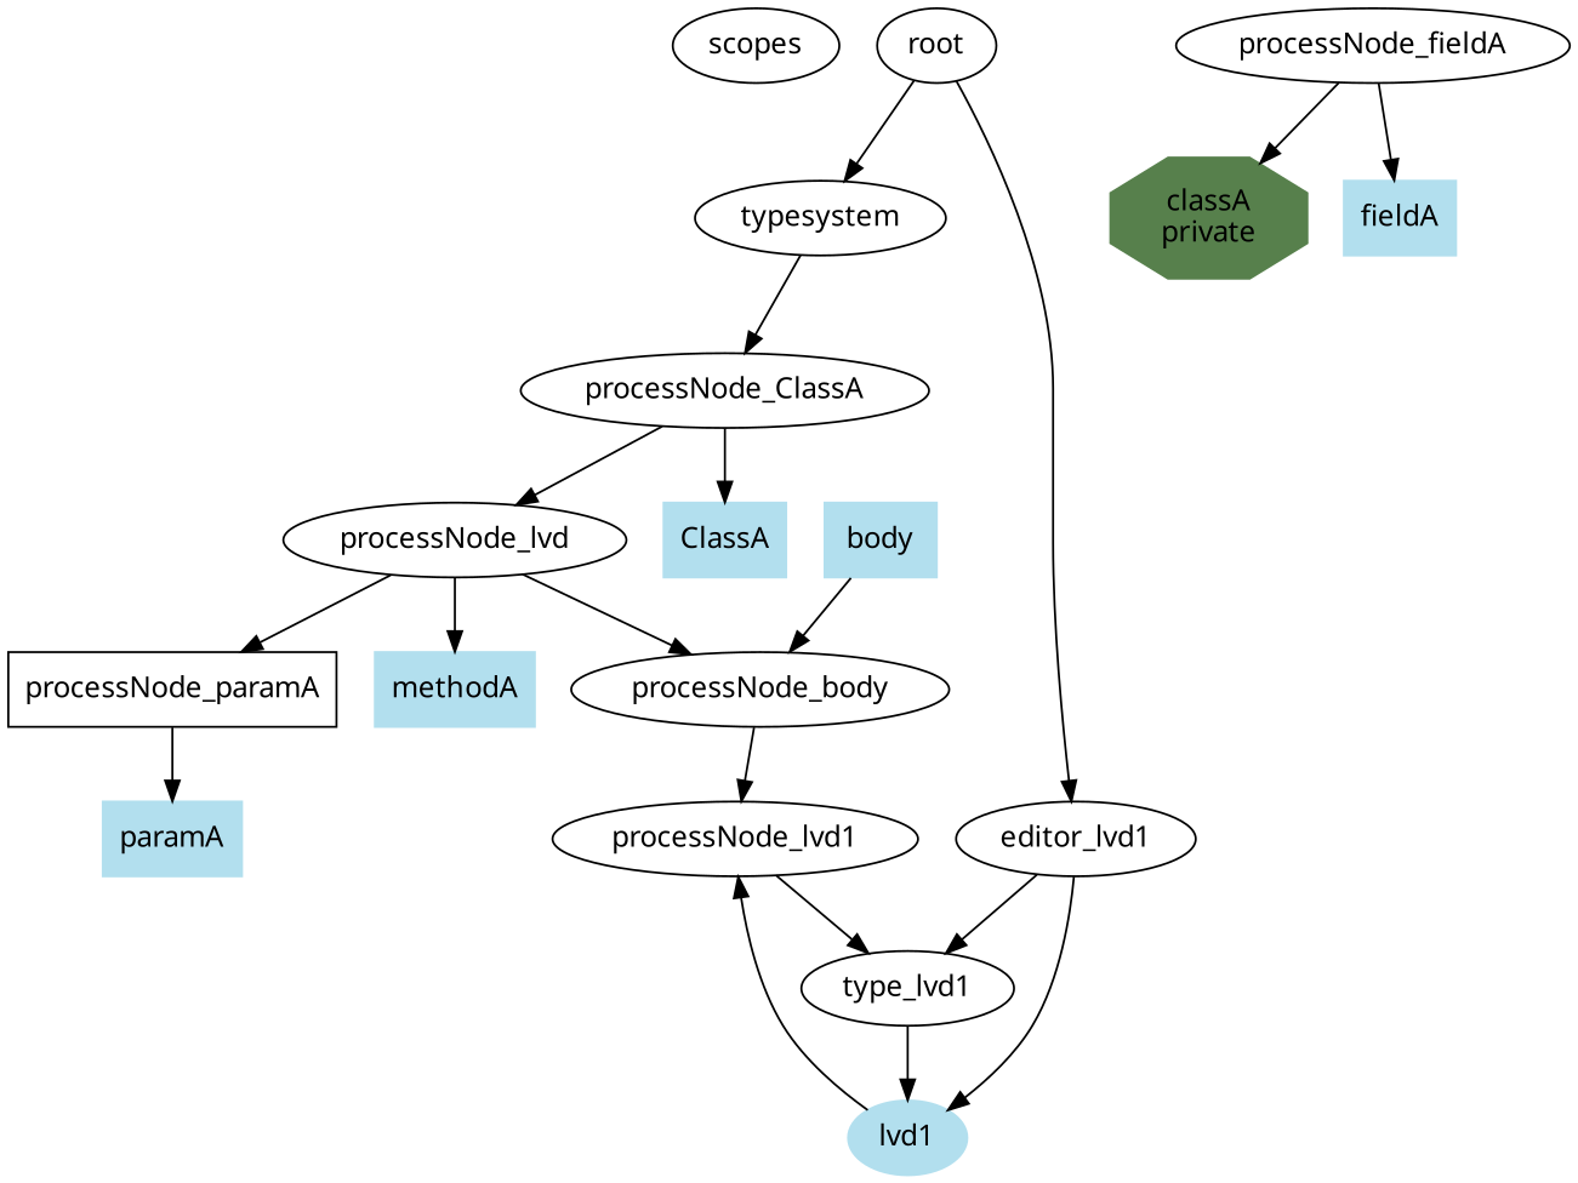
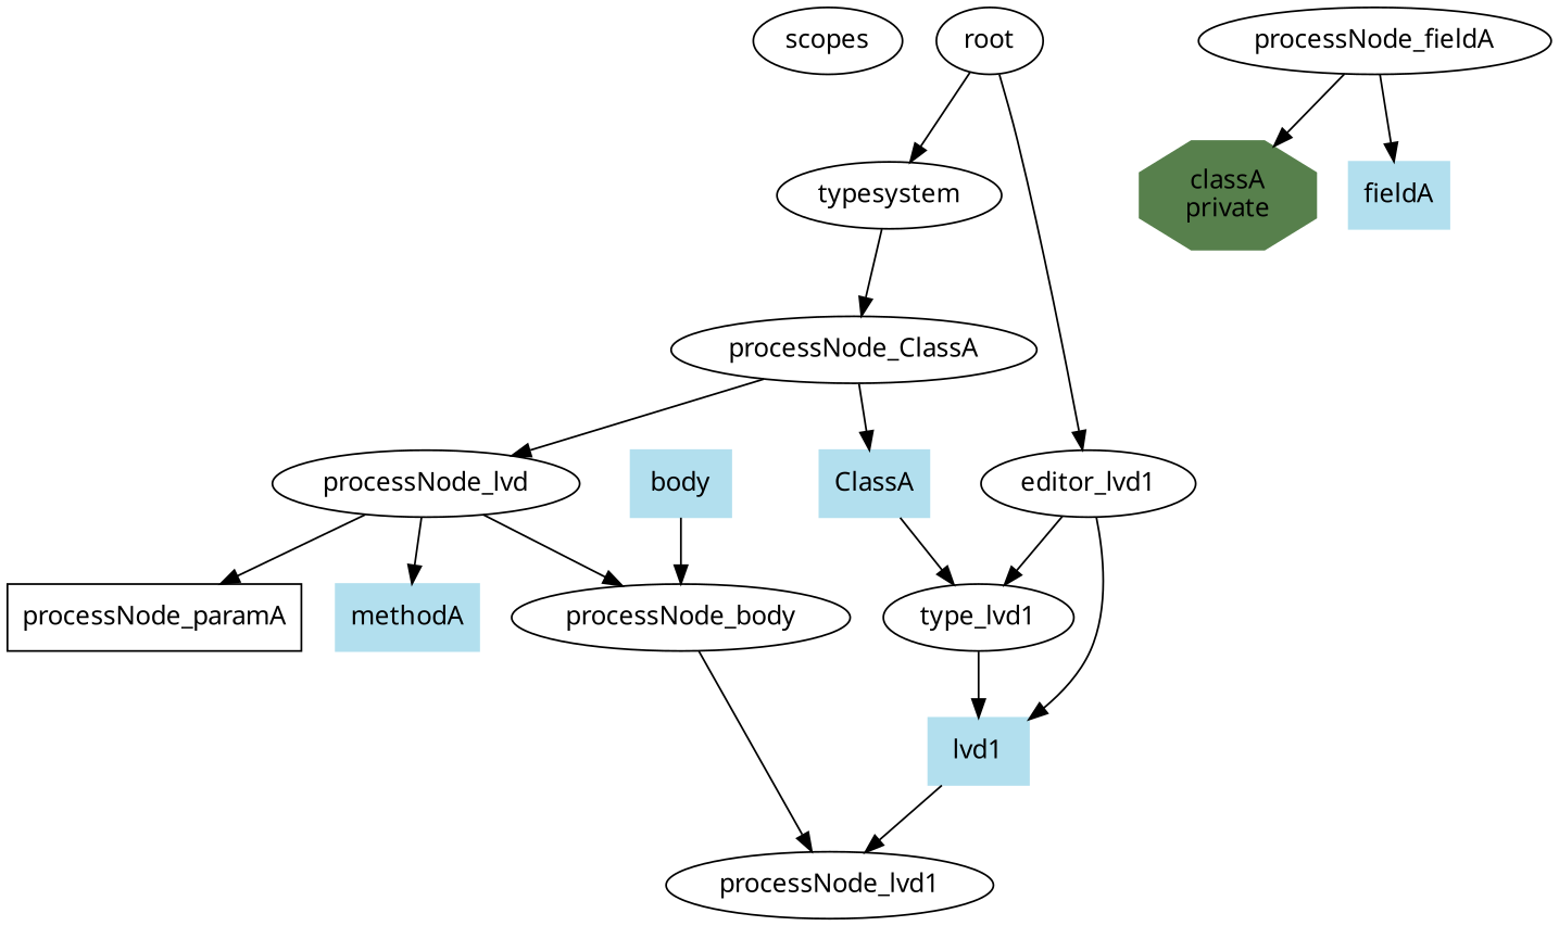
  digraph {
    fontname="Noto Sans"
    node [fontname="Noto Sans"]
    edge [fontname="Noto Sans"]
    scopes
    n2 [label=processNode_lvd]
    processNode_ClassA
    ClassA [color=lightblue2 shape=box style=filled]
    processNode_paramA [shape=box]
    processNode_body
    methodA [color=lightblue2 shape=box style=filled]
-   paramA [color=lightblue2 shape=box style=filled]
    processNode_lvd1
    n10 [color="0.3 0.4 0.5" label="classA\nprivate" shape=octagon style=filled]
    processNode_fieldA
    fieldA [color=lightblue2 shape=box style=filled]
    type_lvd1
    body [color=lightblue2 shape=box style=filled]
-   lvd1 [color=lightblue2 shape=ellipse style=filled]
+   lvd1 [color=lightblue2 shape=box style=filled]
    typesystem
    editor_lvd1
    root
    n2 -> processNode_paramA
    n2 -> processNode_body
    n2 -> methodA
    processNode_ClassA -> n2
    processNode_ClassA -> ClassA
-   processNode_paramA -> paramA
    processNode_body -> processNode_lvd1
-   processNode_lvd1 -> type_lvd1
+   ClassA -> type_lvd1
    processNode_fieldA -> n10
    processNode_fieldA -> fieldA
    type_lvd1 -> lvd1
    body -> processNode_body
    lvd1 -> processNode_lvd1
    typesystem -> processNode_ClassA
    editor_lvd1 -> type_lvd1
    editor_lvd1 -> lvd1
    root -> typesystem
    root -> editor_lvd1
  }
